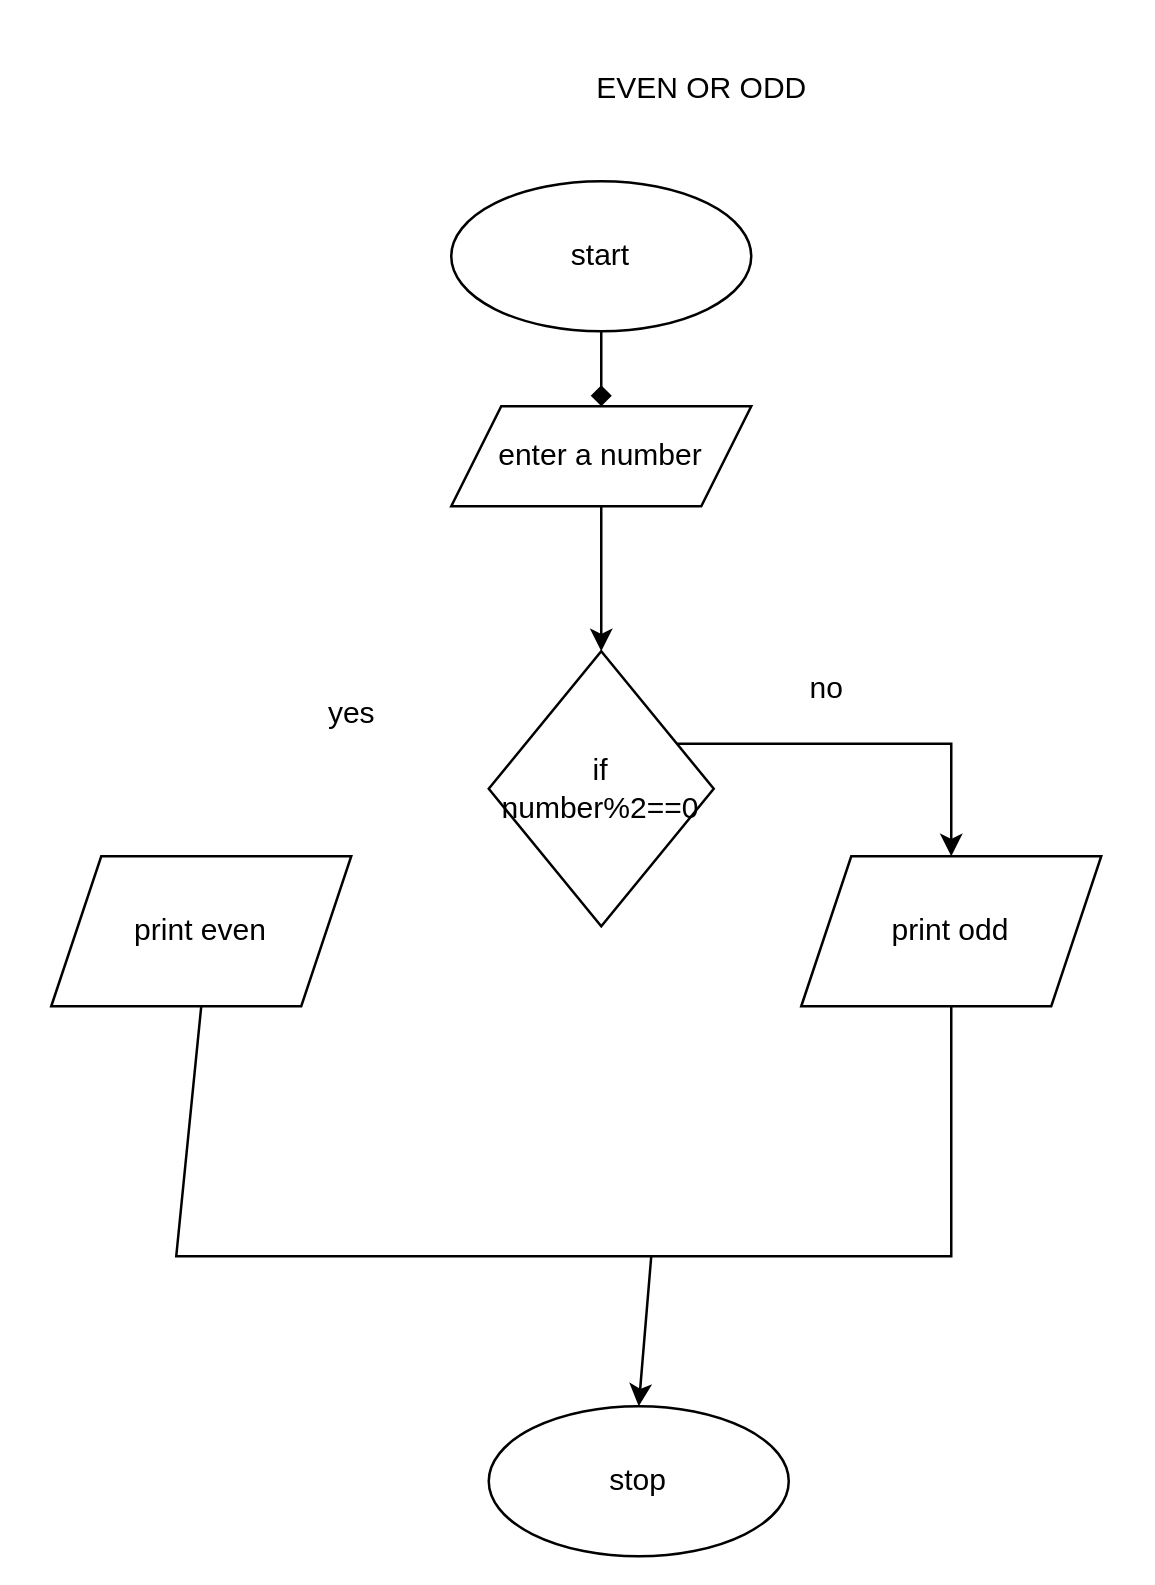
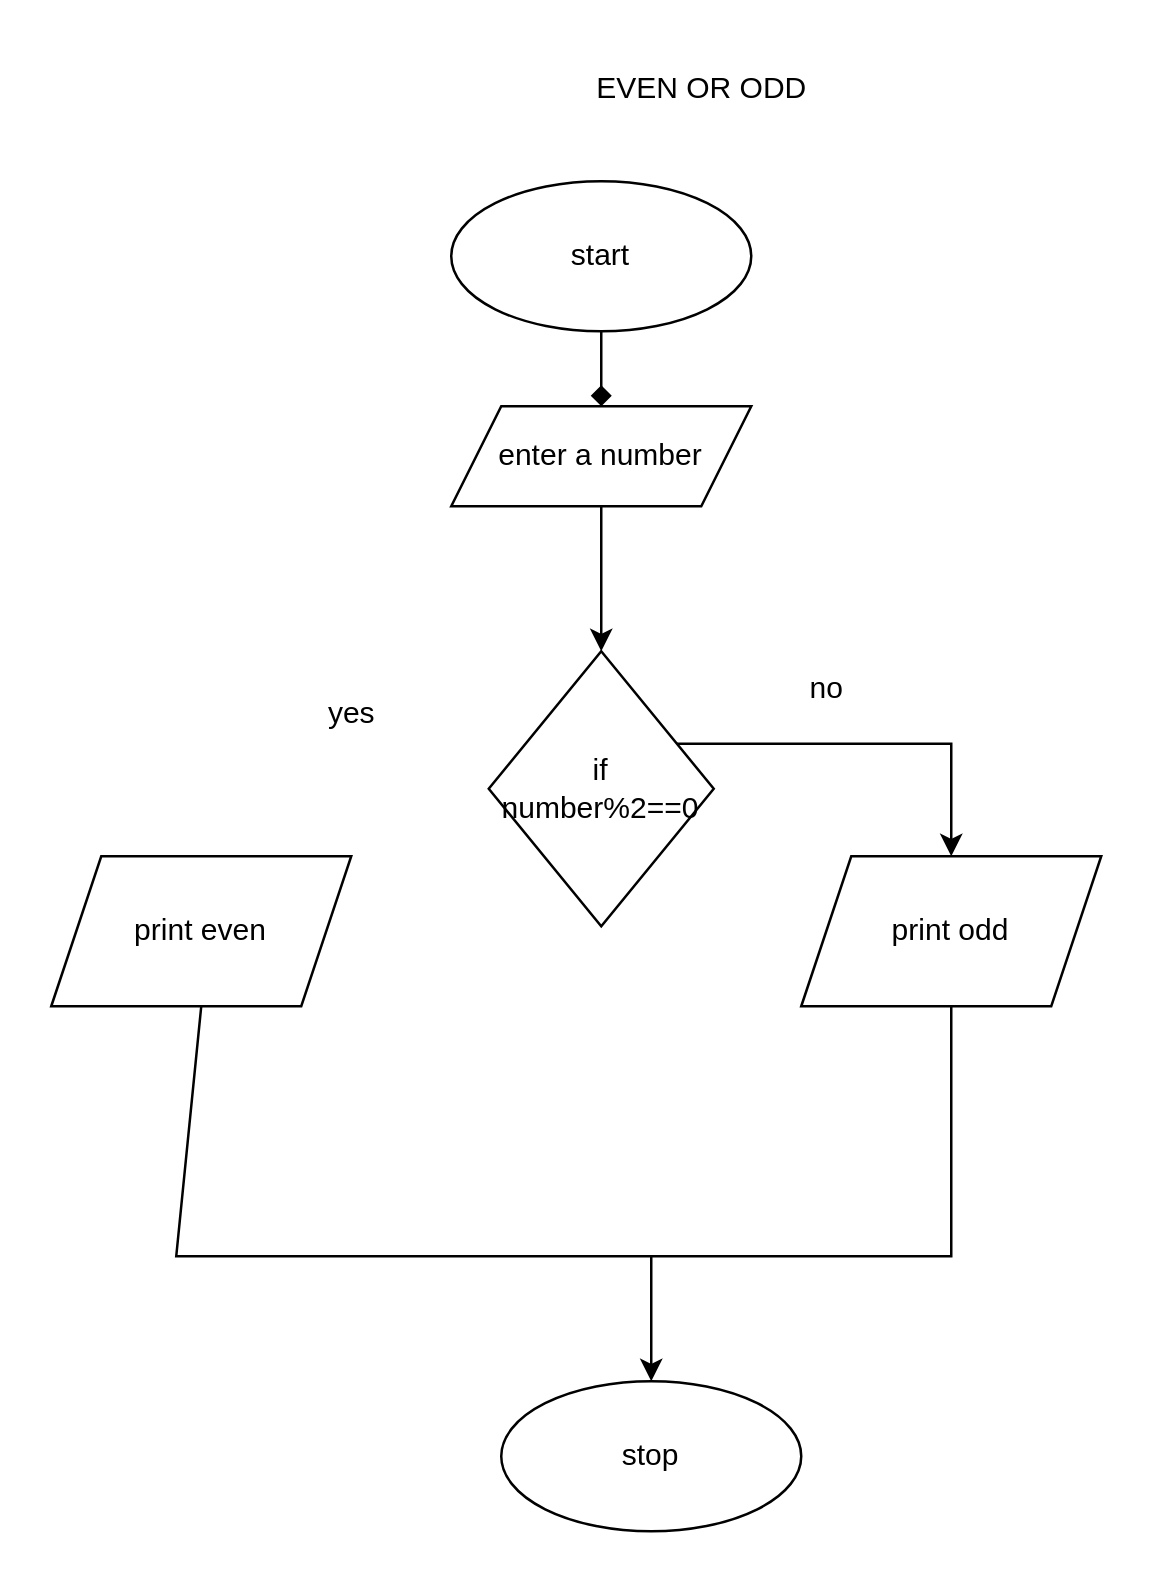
  <mxCell id="0" />
  <mxCell id="1" parent="0" />
  <mxCell id="2" value="" style="edgeStyle=orthogonalEdgeStyle;rounded=0;orthogonalLoop=1;jettySize=auto;html=1;endArrow=diamond;" edge="1" parent="1" source="3" target="5"><mxGeometry relative="1" as="geometry" /></mxCell>
  <mxCell id="3" value="start" style="ellipse;whiteSpace=wrap;html=1;" vertex="1" parent="1"><mxGeometry x="180" y="72" width="120" height="60" as="geometry" /></mxCell>
  <mxCell id="4" value="" style="edgeStyle=orthogonalEdgeStyle;rounded=0;orthogonalLoop=1;jettySize=auto;html=1;" edge="1" parent="1" source="5" target="7"><mxGeometry relative="1" as="geometry" /></mxCell>
  <mxCell id="5" value="enter a number" style="shape=parallelogram;perimeter=parallelogramPerimeter;whiteSpace=wrap;html=1;fixedSize=1;" vertex="1" parent="1"><mxGeometry x="180" y="162" width="120" height="40" as="geometry" /></mxCell>
  <mxCell id="6" value="" style="edgeStyle=orthogonalEdgeStyle;rounded=0;orthogonalLoop=1;jettySize=auto;html=1;" edge="1" parent="1" source="7" target="9"><mxGeometry relative="1" as="geometry"><Array as="points"><mxPoint x="380" y="297" /></Array></mxGeometry></mxCell>
  <mxCell id="7" value="if&lt;br&gt;number%2==0" style="rhombus;whiteSpace=wrap;html=1;" vertex="1" parent="1"><mxGeometry x="195" y="260" width="90" height="110" as="geometry" /></mxCell>
  <mxCell id="8" value="print even" style="shape=parallelogram;perimeter=parallelogramPerimeter;whiteSpace=wrap;html=1;fixedSize=1;" vertex="1" parent="1"><mxGeometry x="20" y="342" width="120" height="60" as="geometry" /></mxCell>
  <mxCell id="9" value="print odd" style="shape=parallelogram;perimeter=parallelogramPerimeter;whiteSpace=wrap;html=1;fixedSize=1;" vertex="1" parent="1"><mxGeometry x="320" y="342" width="120" height="60" as="geometry" /></mxCell>
  <mxCell id="10" value="" style="endArrow=none;html=1;rounded=0;exitX=0.5;exitY=1;exitDx=0;exitDy=0;entryX=0.5;entryY=1;entryDx=0;entryDy=0;" edge="1" parent="1" source="8" target="9"><mxGeometry width="50" height="50" relative="1" as="geometry"><mxPoint x="100" y="472" as="sourcePoint" /><mxPoint x="430" y="462" as="targetPoint" /><Array as="points"><mxPoint x="70" y="502" /><mxPoint x="380" y="502" /></Array></mxGeometry></mxCell>
- <mxCell id="11" value="stop" style="ellipse;whiteSpace=wrap;html=1;" vertex="1" parent="1"><mxGeometry x="195" y="562" width="120" height="60" as="geometry" /></mxCell>
+ <mxCell id="11" value="stop" style="ellipse;whiteSpace=wrap;html=1;" vertex="1" parent="1"><mxGeometry x="200" y="552" width="120" height="60" as="geometry" /></mxCell>
  <mxCell id="12" value="yes" style="text;html=1;align=center;verticalAlign=middle;resizable=0;points=[];autosize=1;strokeColor=none;fillColor=none;" vertex="1" parent="1"><mxGeometry x="120" y="270" width="40" height="30" as="geometry" /></mxCell>
  <mxCell id="13" value="no" style="text;html=1;align=center;verticalAlign=middle;resizable=0;points=[];autosize=1;strokeColor=none;fillColor=none;" vertex="1" parent="1"><mxGeometry x="310" y="260" width="40" height="30" as="geometry" /></mxCell>
  <mxCell id="14" value="" style="endArrow=classic;html=1;rounded=0;entryX=0.5;entryY=0;entryDx=0;entryDy=0;" edge="1" parent="1" target="11"><mxGeometry width="50" height="50" relative="1" as="geometry"><mxPoint x="260" y="502" as="sourcePoint" /><mxPoint x="550" y="362" as="targetPoint" /></mxGeometry></mxCell>
  <mxCell id="15" style="edgeStyle=orthogonalEdgeStyle;rounded=0;orthogonalLoop=1;jettySize=auto;html=1;exitX=0.5;exitY=1;exitDx=0;exitDy=0;" edge="1" parent="1" source="11" target="11"><mxGeometry relative="1" as="geometry" /></mxCell>
  <mxCell id="16" value="EVEN OR ODD" style="text;html=1;align=center;verticalAlign=middle;resizable=0;points=[];autosize=1;strokeColor=none;fillColor=none;" vertex="1" parent="1"><mxGeometry x="225" y="20" width="110" height="30" as="geometry" /></mxCell>
